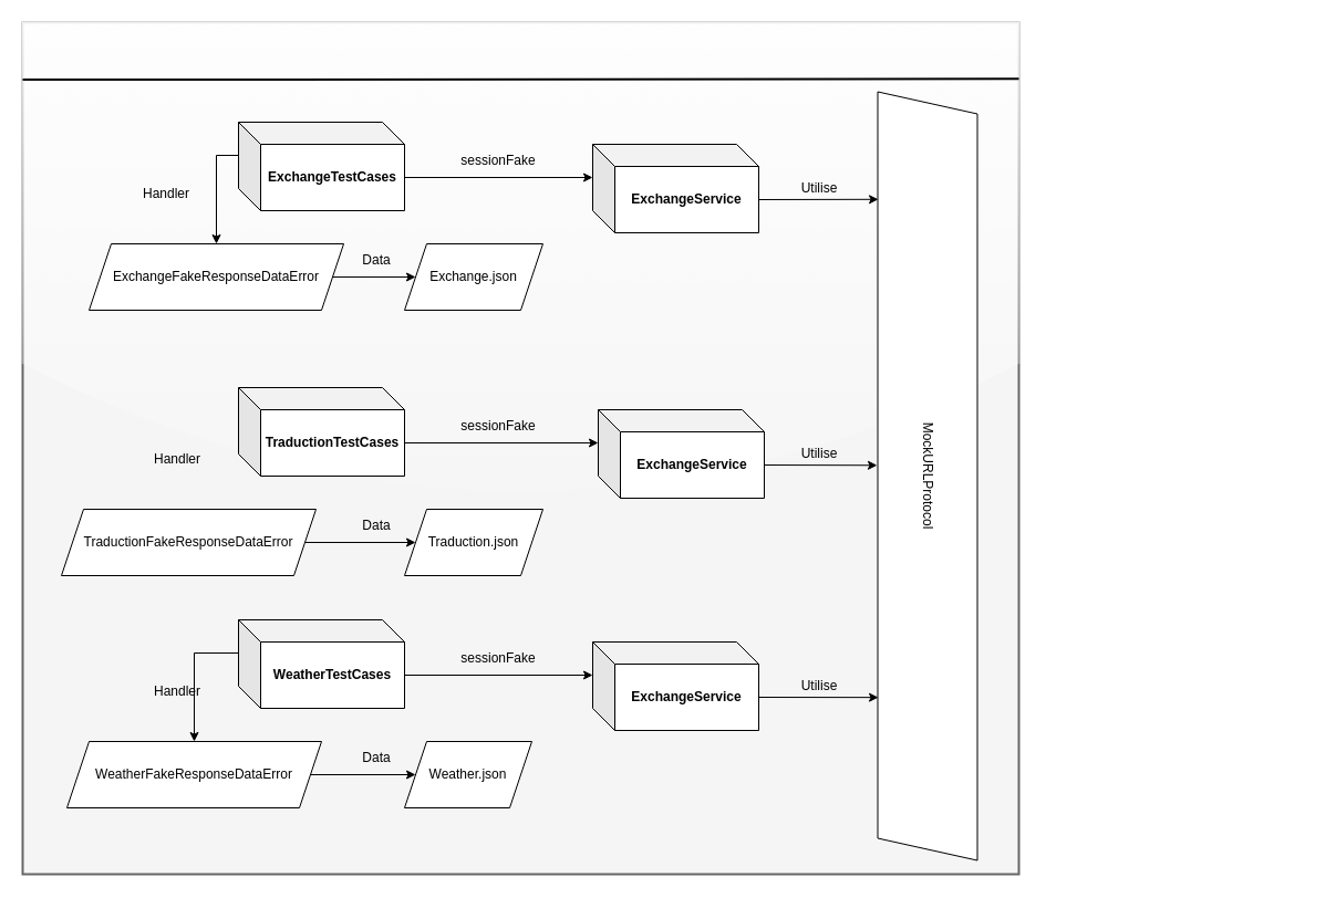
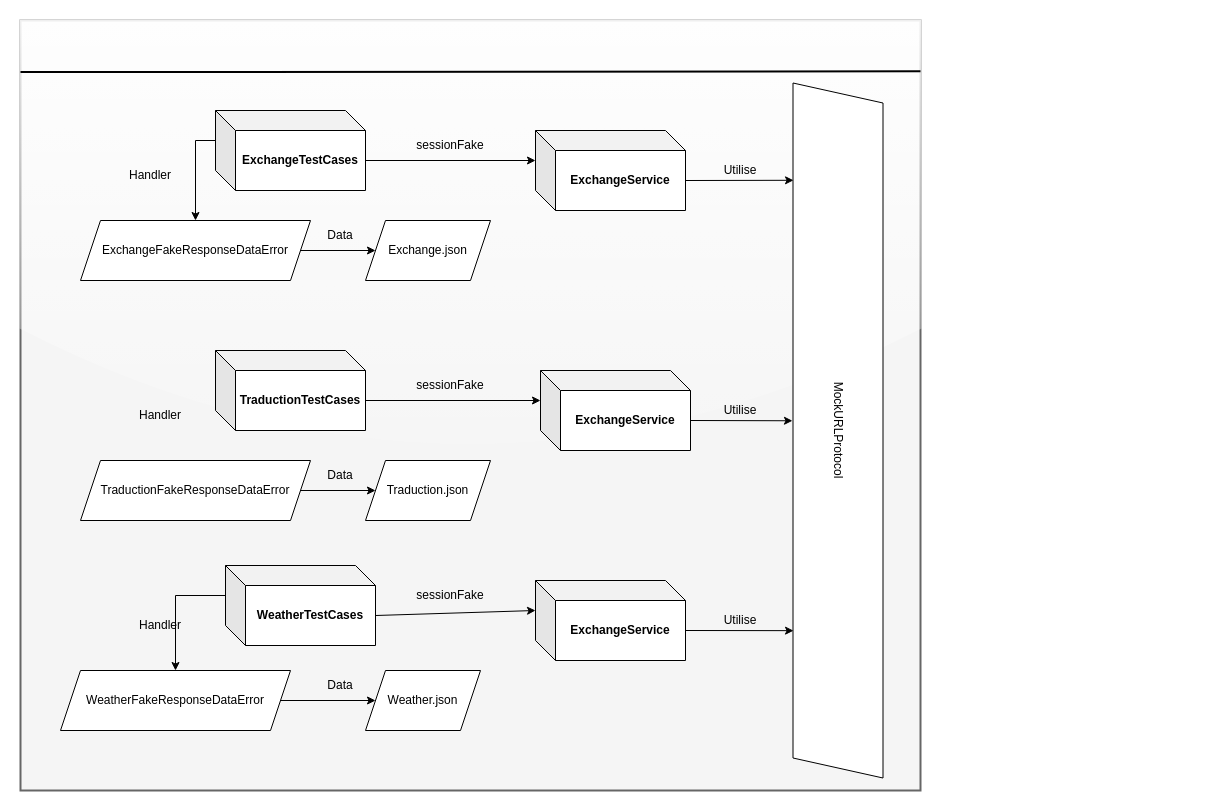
  <mxCell id="0" />
  <mxCell id="1" parent="0" />
  <mxCell id="2" value="" style="rounded=0;whiteSpace=wrap;html=1;strokeWidth=2;fillColor=#f5f5f5;strokeColor=#666666;shadow=0;sketch=0;glass=1;fillStyle=auto;fontColor=#333333;" vertex="1" parent="1"><mxGeometry x="20" y="20" width="900" height="770" as="geometry" /></mxCell>
  <mxCell id="3" style="rounded=0;orthogonalLoop=1;jettySize=auto;html=1;exitX=0;exitY=0;exitDx=0;exitDy=30;exitPerimeter=0;entryX=0.5;entryY=0;entryDx=0;entryDy=0;edgeStyle=orthogonalEdgeStyle;" edge="1" parent="1" source="5" target="12"><mxGeometry relative="1" as="geometry" /></mxCell>
  <mxCell id="4" style="edgeStyle=none;rounded=0;orthogonalLoop=1;jettySize=auto;html=1;exitX=0;exitY=0;exitDx=150;exitDy=50;exitPerimeter=0;entryX=0;entryY=0;entryDx=0;entryDy=30;entryPerimeter=0;" edge="1" parent="1" source="5" target="23"><mxGeometry relative="1" as="geometry" /></mxCell>
  <mxCell id="5" value="ExchangeTestCases" style="shape=cube;whiteSpace=wrap;html=1;boundedLbl=1;backgroundOutline=1;darkOpacity=0.05;darkOpacity2=0.1;fontStyle=1" vertex="1" parent="1"><mxGeometry x="215" y="110" width="150" height="80" as="geometry" /></mxCell>
  <mxCell id="6" style="edgeStyle=none;rounded=0;orthogonalLoop=1;jettySize=auto;html=1;exitX=0;exitY=0;exitDx=150;exitDy=50;exitPerimeter=0;entryX=0;entryY=0;entryDx=0;entryDy=30;entryPerimeter=0;" edge="1" parent="1" source="7" target="26"><mxGeometry relative="1" as="geometry" /></mxCell>
  <mxCell id="7" value="TraductionTestCases" style="shape=cube;whiteSpace=wrap;html=1;boundedLbl=1;backgroundOutline=1;darkOpacity=0.05;darkOpacity2=0.1;fontStyle=1" vertex="1" parent="1"><mxGeometry x="215" y="350" width="150" height="80" as="geometry" /></mxCell>
  <mxCell id="8" style="edgeStyle=none;rounded=0;orthogonalLoop=1;jettySize=auto;html=1;exitX=0;exitY=0;exitDx=150;exitDy=50;exitPerimeter=0;entryX=0;entryY=0;entryDx=0;entryDy=30;entryPerimeter=0;" edge="1" parent="1" source="10" target="29"><mxGeometry relative="1" as="geometry" /></mxCell>
  <mxCell id="9" style="edgeStyle=orthogonalEdgeStyle;rounded=0;orthogonalLoop=1;jettySize=auto;html=1;exitX=0;exitY=0;exitDx=0;exitDy=30;exitPerimeter=0;entryX=0.5;entryY=0;entryDx=0;entryDy=0;" edge="1" parent="1" source="10" target="16"><mxGeometry relative="1" as="geometry" /></mxCell>
- <mxCell id="10" value="WeatherTestCases" style="shape=cube;whiteSpace=wrap;html=1;boundedLbl=1;backgroundOutline=1;darkOpacity=0.05;darkOpacity2=0.1;fontStyle=1" vertex="1" parent="1"><mxGeometry x="215" y="560" width="150" height="80" as="geometry" /></mxCell>
+ <mxCell id="10" value="WeatherTestCases" style="shape=cube;whiteSpace=wrap;html=1;boundedLbl=1;backgroundOutline=1;darkOpacity=0.05;darkOpacity2=0.1;fontStyle=1" vertex="1" parent="1"><mxGeometry x="225" y="565" width="150" height="80" as="geometry" /></mxCell>
  <mxCell id="11" style="edgeStyle=none;rounded=0;orthogonalLoop=1;jettySize=auto;html=1;exitX=1;exitY=0.5;exitDx=0;exitDy=0;entryX=0;entryY=0.5;entryDx=0;entryDy=0;" edge="1" parent="1" source="12" target="17"><mxGeometry relative="1" as="geometry" /></mxCell>
  <mxCell id="12" value="ExchangeFakeResponseDataError" style="shape=parallelogram;perimeter=parallelogramPerimeter;whiteSpace=wrap;html=1;fixedSize=1;" vertex="1" parent="1"><mxGeometry x="80" y="220" width="230" height="60" as="geometry" /></mxCell>
  <mxCell id="13" style="edgeStyle=orthogonalEdgeStyle;rounded=0;orthogonalLoop=1;jettySize=auto;html=1;exitX=1;exitY=0.5;exitDx=0;exitDy=0;entryX=0;entryY=0.5;entryDx=0;entryDy=0;" edge="1" parent="1" source="14" target="18"><mxGeometry relative="1" as="geometry" /></mxCell>
- <mxCell id="14" value="TraductionFakeResponseDataError" style="shape=parallelogram;perimeter=parallelogramPerimeter;whiteSpace=wrap;html=1;fixedSize=1;" vertex="1" parent="1"><mxGeometry x="55" y="460" width="230" height="60" as="geometry" /></mxCell>
+ <mxCell id="14" value="TraductionFakeResponseDataError" style="shape=parallelogram;perimeter=parallelogramPerimeter;whiteSpace=wrap;html=1;fixedSize=1;" vertex="1" parent="1"><mxGeometry x="80" y="460" width="230" height="60" as="geometry" /></mxCell>
  <mxCell id="15" style="edgeStyle=orthogonalEdgeStyle;rounded=0;orthogonalLoop=1;jettySize=auto;html=1;exitX=1;exitY=0.5;exitDx=0;exitDy=0;entryX=0;entryY=0.5;entryDx=0;entryDy=0;" edge="1" parent="1" source="16" target="19"><mxGeometry relative="1" as="geometry" /></mxCell>
  <mxCell id="16" value="WeatherFakeResponseDataError" style="shape=parallelogram;perimeter=parallelogramPerimeter;whiteSpace=wrap;html=1;fixedSize=1;" vertex="1" parent="1"><mxGeometry x="60" y="670" width="230" height="60" as="geometry" /></mxCell>
  <mxCell id="17" value="Exchange.json" style="shape=parallelogram;perimeter=parallelogramPerimeter;whiteSpace=wrap;html=1;fixedSize=1;" vertex="1" parent="1"><mxGeometry x="365" y="220" width="125" height="60" as="geometry" /></mxCell>
  <mxCell id="18" value="Traduction.json" style="shape=parallelogram;perimeter=parallelogramPerimeter;whiteSpace=wrap;html=1;fixedSize=1;" vertex="1" parent="1"><mxGeometry x="365" y="460" width="125" height="60" as="geometry" /></mxCell>
  <mxCell id="19" value="Weather.json" style="shape=parallelogram;perimeter=parallelogramPerimeter;whiteSpace=wrap;html=1;fixedSize=1;" vertex="1" parent="1"><mxGeometry x="365" y="670" width="115" height="60" as="geometry" /></mxCell>
  <mxCell id="20" value="MockURLProtocol" style="shape=parallelogram;perimeter=parallelogramPerimeter;whiteSpace=wrap;fixedSize=1;rotation=90;html=1;" vertex="1" parent="1"><mxGeometry x="490" y="385" width="695" height="90" as="geometry" /></mxCell>
  <mxCell id="21" value="" style="endArrow=none;html=1;rounded=0;strokeWidth=2;exitX=0;exitY=0.067;exitDx=0;exitDy=0;exitPerimeter=0;entryX=1;entryY=0.066;entryDx=0;entryDy=0;entryPerimeter=0;" edge="1" parent="1" source="2" target="2"><mxGeometry width="50" height="50" relative="1" as="geometry"><mxPoint x="50" y="33.65" as="sourcePoint" /><mxPoint x="510" y="34" as="targetPoint" /></mxGeometry></mxCell>
  <mxCell id="22" style="edgeStyle=none;rounded=0;orthogonalLoop=1;jettySize=auto;html=1;exitX=0;exitY=0;exitDx=150;exitDy=50;exitPerimeter=0;entryX=0.14;entryY=0.994;entryDx=0;entryDy=0;entryPerimeter=0;" edge="1" parent="1" source="23" target="20"><mxGeometry relative="1" as="geometry" /></mxCell>
  <mxCell id="23" value="ExchangeService" style="shape=cube;whiteSpace=wrap;html=1;boundedLbl=1;backgroundOutline=1;darkOpacity=0.05;darkOpacity2=0.1;fontStyle=1" vertex="1" parent="1"><mxGeometry x="535" y="130" width="150" height="80" as="geometry" /></mxCell>
  <mxCell id="24" value="sessionFake" style="text;html=1;strokeColor=none;fillColor=none;align=center;verticalAlign=middle;whiteSpace=wrap;rounded=0;" vertex="1" parent="1"><mxGeometry x="420" y="130" width="60" height="30" as="geometry" /></mxCell>
  <mxCell id="25" style="edgeStyle=none;rounded=0;orthogonalLoop=1;jettySize=auto;html=1;exitX=0;exitY=0;exitDx=150;exitDy=50;exitPerimeter=0;entryX=0.486;entryY=1.006;entryDx=0;entryDy=0;entryPerimeter=0;" edge="1" parent="1" source="26" target="20"><mxGeometry relative="1" as="geometry" /></mxCell>
  <mxCell id="26" value="ExchangeService" style="shape=cube;whiteSpace=wrap;html=1;boundedLbl=1;backgroundOutline=1;darkOpacity=0.05;darkOpacity2=0.1;fontStyle=1" vertex="1" parent="1"><mxGeometry x="540" y="370" width="150" height="80" as="geometry" /></mxCell>
  <mxCell id="27" value="sessionFake" style="text;html=1;strokeColor=none;fillColor=none;align=center;verticalAlign=middle;whiteSpace=wrap;rounded=0;" vertex="1" parent="1"><mxGeometry x="420" y="370" width="60" height="30" as="geometry" /></mxCell>
  <mxCell id="28" style="edgeStyle=none;rounded=0;orthogonalLoop=1;jettySize=auto;html=1;exitX=0;exitY=0;exitDx=150;exitDy=50;exitPerimeter=0;entryX=0.788;entryY=0.994;entryDx=0;entryDy=0;entryPerimeter=0;" edge="1" parent="1" source="29" target="20"><mxGeometry relative="1" as="geometry" /></mxCell>
  <mxCell id="29" value="ExchangeService" style="shape=cube;whiteSpace=wrap;html=1;boundedLbl=1;backgroundOutline=1;darkOpacity=0.05;darkOpacity2=0.1;fontStyle=1" vertex="1" parent="1"><mxGeometry x="535" y="580" width="150" height="80" as="geometry" /></mxCell>
  <mxCell id="30" value="sessionFake" style="text;html=1;strokeColor=none;fillColor=none;align=center;verticalAlign=middle;whiteSpace=wrap;rounded=0;" vertex="1" parent="1"><mxGeometry x="420" y="580" width="60" height="30" as="geometry" /></mxCell>
  <mxCell id="31" value="Data" style="text;html=1;strokeColor=none;fillColor=none;align=center;verticalAlign=middle;whiteSpace=wrap;rounded=0;" vertex="1" parent="1"><mxGeometry x="310" y="220" width="60" height="30" as="geometry" /></mxCell>
  <mxCell id="32" value="Data" style="text;html=1;strokeColor=none;fillColor=none;align=center;verticalAlign=middle;whiteSpace=wrap;rounded=0;" vertex="1" parent="1"><mxGeometry x="310" y="460" width="60" height="30" as="geometry" /></mxCell>
  <mxCell id="33" value="Data" style="text;html=1;strokeColor=none;fillColor=none;align=center;verticalAlign=middle;whiteSpace=wrap;rounded=0;" vertex="1" parent="1"><mxGeometry x="310" y="670" width="60" height="30" as="geometry" /></mxCell>
  <mxCell id="34" value="Handler" style="text;html=1;strokeColor=none;fillColor=none;align=center;verticalAlign=middle;whiteSpace=wrap;rounded=0;" vertex="1" parent="1"><mxGeometry x="120" y="160" width="60" height="30" as="geometry" /></mxCell>
  <mxCell id="35" value="Handler" style="text;html=1;strokeColor=none;fillColor=none;align=center;verticalAlign=middle;whiteSpace=wrap;rounded=0;" vertex="1" parent="1"><mxGeometry x="130" y="400" width="60" height="30" as="geometry" /></mxCell>
  <mxCell id="36" value="Handler" style="text;html=1;strokeColor=none;fillColor=none;align=center;verticalAlign=middle;whiteSpace=wrap;rounded=0;" vertex="1" parent="1"><mxGeometry x="130" y="610" width="60" height="30" as="geometry" /></mxCell>
  <mxCell id="37" value="Utilise" style="text;html=1;strokeColor=none;fillColor=none;align=center;verticalAlign=middle;whiteSpace=wrap;rounded=0;" vertex="1" parent="1"><mxGeometry x="710" y="155" width="60" height="30" as="geometry" /></mxCell>
  <mxCell id="38" value="Utilise" style="text;html=1;strokeColor=none;fillColor=none;align=center;verticalAlign=middle;whiteSpace=wrap;rounded=0;" vertex="1" parent="1"><mxGeometry x="710" y="395" width="60" height="30" as="geometry" /></mxCell>
  <mxCell id="39" value="Utilise" style="text;html=1;strokeColor=none;fillColor=none;align=center;verticalAlign=middle;whiteSpace=wrap;rounded=0;" vertex="1" parent="1"><mxGeometry x="710" y="605" width="60" height="30" as="geometry" /></mxCell>
